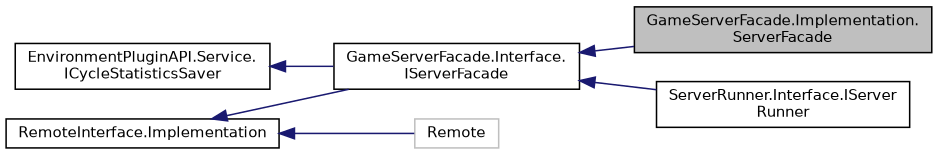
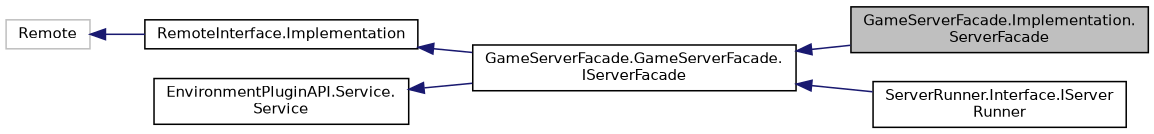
  digraph {
    rankdir=LR
    node [color=black fillcolor=white fontname=Helvetica fontsize=10 shape=record style=filled]
    edge [color=midnightblue dir=back fontname=Helvetica fontsize=10 labelfontname=Helvetica labelfontsize=10 style=solid]
    n1 [fillcolor=grey75 fontcolor=black height=0.2 label="GameServerFacade.Implementation.\lServerFacade" width=0.4]
-   n2 [height=0.2 label="GameServerFacade.Interface.\lIServerFacade" width=0.4]
+   n2 [height=0.2 label="GameServerFacade.GameServerFacade.\lIServerFacade" width=0.4]
    n3 [height=0.2 label="ServerRunner.Interface.IServer\lRunner" width=0.4]
    n4 [height=0.2 label="RemoteInterface.Implementation" width=0.4]
    n5 [color=grey75 height=0.2 label=Remote width=0.4]
-   n6 [height=0.2 label="EnvironmentPluginAPI.Service.\lICycleStatisticsSaver" width=0.4]
+   n6 [height=0.2 label="EnvironmentPluginAPI.Service.\lService" width=0.4]
    n2 -> n1
    n2 -> n3
    n4 -> n2
-   n4 -> n5
+   n5 -> n4
    n6 -> n2
  }
